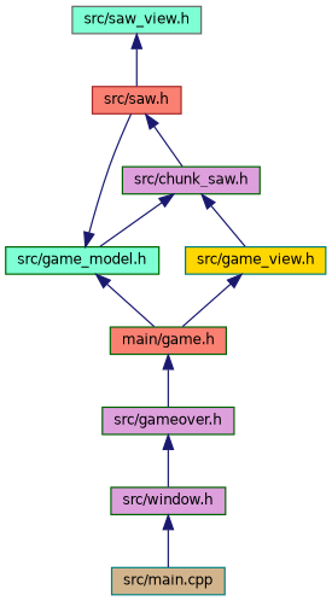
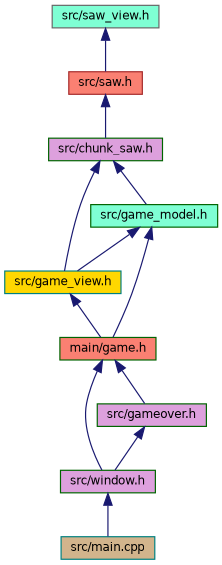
  digraph {
    node [color=darkgreen fillcolor=plum fontname=Helvetica fontsize=10 shape=record style=filled]
    edge [color=midnightblue dir=back fontname=Helvetica fontsize=10 labelfontname=Helvetica labelfontsize=10 style=solid]
    n1 [color=gray40 fillcolor=aquamarine fontcolor=black height=0.2 label="src/saw_view.h" width=0.4]
    n2 [color=brown fillcolor=salmon height=0.2 label="src/saw.h" width=0.4]
    n3 [height=0.2 label="src/chunk_saw.h" width=0.4]
    n4 [fillcolor=aquamarine height=0.2 label="src/game_model.h" width=0.4]
    n5 [color=teal fillcolor=gold height=0.2 label="src/game_view.h" width=0.4]
    n6 [fillcolor=salmon height=0.2 label="main/game.h" width=0.4]
    n7 [height=0.2 label="src/window.h" width=0.4]
    n8 [height=0.2 label="src/gameover.h" width=0.4]
    n9 [color=teal fillcolor=tan height=0.2 label="src/main.cpp" width=0.4]
    n1 -> n2
    n2 -> n3
    n3 -> n4
    n3 -> n5
-   n4 -> n2
+   n4 -> n5
    n4 -> n6
    n5 -> n6
+   n6 -> n7
    n6 -> n8
    n7 -> n9
    n8 -> n7
  }
